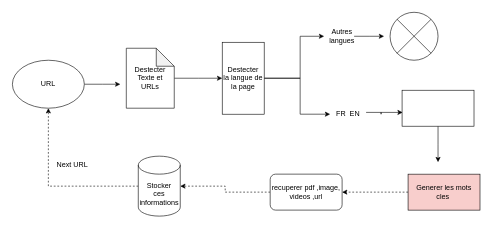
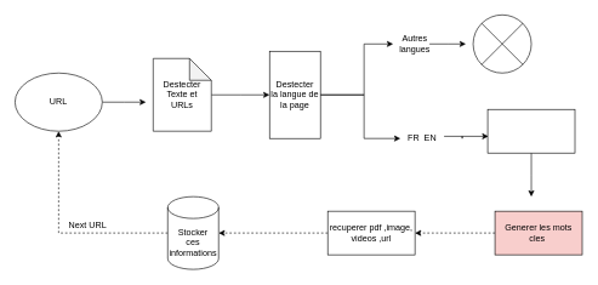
  <mxCell id="0" />
  <mxCell id="1" parent="0" />
  <mxCell id="2" style="edgeStyle=orthogonalEdgeStyle;rounded=0;orthogonalLoop=1;jettySize=auto;html=1;" edge="1" parent="1" source="3"><mxGeometry relative="1" as="geometry"><mxPoint x="200" y="140" as="targetPoint" /></mxGeometry></mxCell>
  <mxCell id="3" value="URL&lt;br&gt;" style="ellipse;whiteSpace=wrap;html=1;" vertex="1" parent="1"><mxGeometry x="20" y="100" width="120" height="80" as="geometry" /></mxCell>
  <mxCell id="4" style="edgeStyle=orthogonalEdgeStyle;rounded=0;orthogonalLoop=1;jettySize=auto;html=1;" edge="1" parent="1" source="5"><mxGeometry relative="1" as="geometry"><mxPoint x="370" y="130" as="targetPoint" /></mxGeometry></mxCell>
  <mxCell id="5" value="Destecter Texte et&lt;br&gt;URLs" style="shape=note;whiteSpace=wrap;html=1;backgroundOutline=1;darkOpacity=0.05;" vertex="1" parent="1"><mxGeometry x="210" y="80" width="80" height="100" as="geometry" /></mxCell>
  <mxCell id="6" style="edgeStyle=orthogonalEdgeStyle;rounded=0;orthogonalLoop=1;jettySize=auto;html=1;exitX=0.5;exitY=0;exitDx=0;exitDy=0;" edge="1" parent="1" source="8"><mxGeometry relative="1" as="geometry"><mxPoint x="540" y="60" as="targetPoint" /><mxPoint x="500" y="130" as="sourcePoint" /><Array as="points"><mxPoint x="500" y="130" /><mxPoint x="500" y="60" /></Array></mxGeometry></mxCell>
  <mxCell id="7" style="edgeStyle=orthogonalEdgeStyle;rounded=0;orthogonalLoop=1;jettySize=auto;html=1;" edge="1" parent="1" source="8"><mxGeometry relative="1" as="geometry"><mxPoint x="550" y="190" as="targetPoint" /><Array as="points"><mxPoint x="500" y="130" /><mxPoint x="500" y="190" /></Array></mxGeometry></mxCell>
  <mxCell id="8" value="Destecter&lt;br&gt;la langue de la page" style="rounded=0;whiteSpace=wrap;html=1;direction=south;" vertex="1" parent="1"><mxGeometry x="370" y="70" width="70" height="120" as="geometry" /></mxCell>
  <mxCell id="9" style="edgeStyle=orthogonalEdgeStyle;rounded=0;orthogonalLoop=1;jettySize=auto;html=1;" edge="1" parent="1" source="10"><mxGeometry relative="1" as="geometry"><mxPoint x="640" y="60" as="targetPoint" /></mxGeometry></mxCell>
  <mxCell id="10" value="Autres langues" style="text;html=1;strokeColor=none;fillColor=none;align=center;verticalAlign=middle;whiteSpace=wrap;rounded=0;" vertex="1" parent="1"><mxGeometry x="550" y="50" width="40" height="20" as="geometry" /></mxCell>
  <mxCell id="11" value="" style="shape=sumEllipse;perimeter=ellipsePerimeter;whiteSpace=wrap;html=1;backgroundOutline=1;" vertex="1" parent="1"><mxGeometry x="650" y="20" width="80" height="80" as="geometry" /></mxCell>
  <mxCell id="12" style="edgeStyle=orthogonalEdgeStyle;rounded=0;orthogonalLoop=1;jettySize=auto;html=1;entryX=0.008;entryY=0.617;entryDx=0;entryDy=0;entryPerimeter=0;" edge="1" parent="1" target="15"><mxGeometry relative="1" as="geometry"><mxPoint x="610" y="187" as="sourcePoint" /><Array as="points"><mxPoint x="635" y="190" /><mxPoint x="635" y="187" /><mxPoint x="661" y="187" /></Array></mxGeometry></mxCell>
  <mxCell id="13" value="FR&amp;nbsp; EN" style="text;html=1;strokeColor=none;fillColor=none;align=center;verticalAlign=middle;whiteSpace=wrap;rounded=0;" vertex="1" parent="1"><mxGeometry x="550" y="180" width="60" height="20" as="geometry" /></mxCell>
  <mxCell id="14" style="edgeStyle=orthogonalEdgeStyle;rounded=0;orthogonalLoop=1;jettySize=auto;html=1;" edge="1" parent="1" source="15"><mxGeometry relative="1" as="geometry"><mxPoint x="730" y="270" as="targetPoint" /></mxGeometry></mxCell>
  <mxCell id="15" value="" style="rounded=0;whiteSpace=wrap;html=1;" vertex="1" parent="1"><mxGeometry x="670" y="150" width="120" height="60" as="geometry" /></mxCell>
  <mxCell id="16" style="edgeStyle=orthogonalEdgeStyle;rounded=0;orthogonalLoop=1;jettySize=auto;html=1;entryX=1;entryY=0.5;entryDx=0;entryDy=0;dashed=1;" edge="1" parent="1" source="17" target="19"><mxGeometry relative="1" as="geometry"><mxPoint x="610" y="320" as="targetPoint" /></mxGeometry></mxCell>
  <mxCell id="17" value="Generer les mots cles&amp;nbsp;" style="rounded=0;whiteSpace=wrap;html=1;fillColor=#f8cecc;" vertex="1" parent="1"><mxGeometry x="680" y="290" width="120" height="60" as="geometry" /></mxCell>
  <mxCell id="18" style="edgeStyle=orthogonalEdgeStyle;rounded=0;orthogonalLoop=1;jettySize=auto;html=1;entryX=1;entryY=0.5;entryDx=0;entryDy=0;entryPerimeter=0;dashed=1;" edge="1" parent="1" source="19" target="21"><mxGeometry relative="1" as="geometry" /></mxCell>
- <mxCell id="19" value="recuperer pdf ,image,&lt;br&gt;videos ,url" style="whiteSpace=wrap;html=1;rounded=1;" vertex="1" parent="1"><mxGeometry x="450" y="290" width="120" height="60" as="geometry" /></mxCell>
+ <mxCell id="19" value="recuperer pdf ,image,&lt;br&gt;videos ,url" style="rounded=0;whiteSpace=wrap;html=1;" vertex="1" parent="1"><mxGeometry x="450" y="290" width="120" height="60" as="geometry" /></mxCell>
  <mxCell id="20" style="edgeStyle=orthogonalEdgeStyle;rounded=0;orthogonalLoop=1;jettySize=auto;html=1;dashed=1;" edge="1" parent="1" source="21" target="3"><mxGeometry relative="1" as="geometry"><mxPoint x="70" y="240" as="targetPoint" /></mxGeometry></mxCell>
- <mxCell id="21" value="Stocker&lt;br&gt;ces informations" style="shape=cylinder3;whiteSpace=wrap;html=1;boundedLbl=1;backgroundOutline=1;size=15;" vertex="1" parent="1"><mxGeometry x="230" y="260" width="70" height="100" as="geometry" /></mxCell>
- <mxCell id="22" value="Next URL" style="text;html=1;strokeColor=none;fillColor=none;align=center;verticalAlign=middle;whiteSpace=wrap;rounded=0;" vertex="1" parent="1"><mxGeometry x="90" y="265" width="60" height="20" as="geometry" /></mxCell>
+ <mxCell id="21" value="Stocker&lt;br&gt;ces informations" style="shape=cylinder3;whiteSpace=wrap;html=1;boundedLbl=1;backgroundOutline=1;size=15;" vertex="1" parent="1"><mxGeometry x="230" y="270" width="70" height="100" as="geometry" /></mxCell>
+ <mxCell id="22" value="Next URL" style="text;html=1;strokeColor=none;fillColor=none;align=center;verticalAlign=middle;whiteSpace=wrap;rounded=0;" vertex="1" parent="1"><mxGeometry x="90" y="300" width="60" height="20" as="geometry" /></mxCell>
